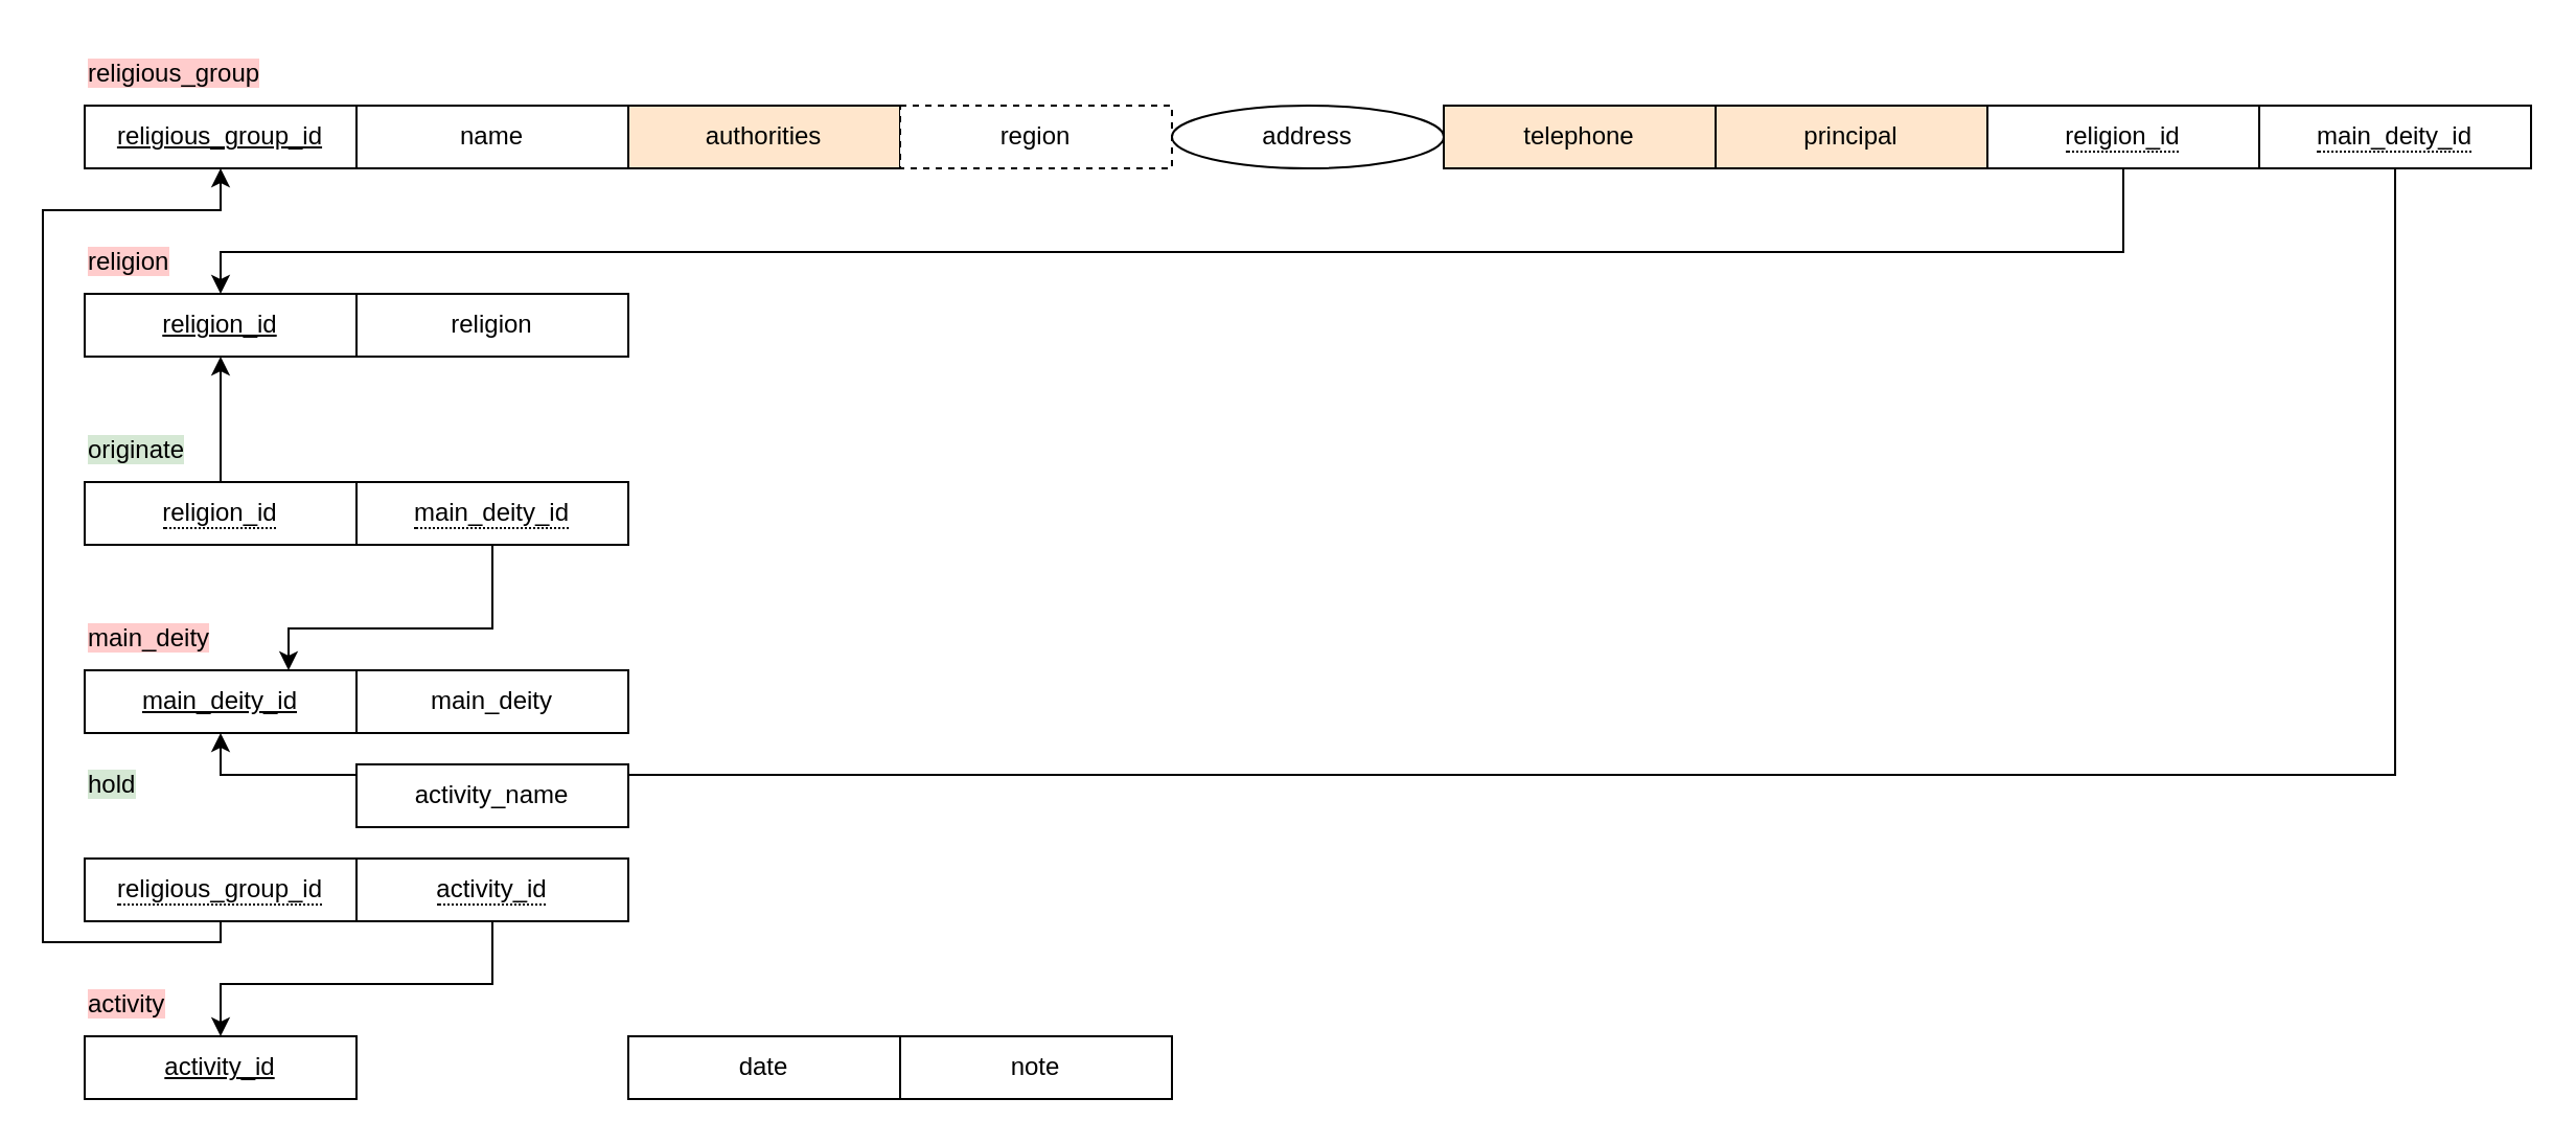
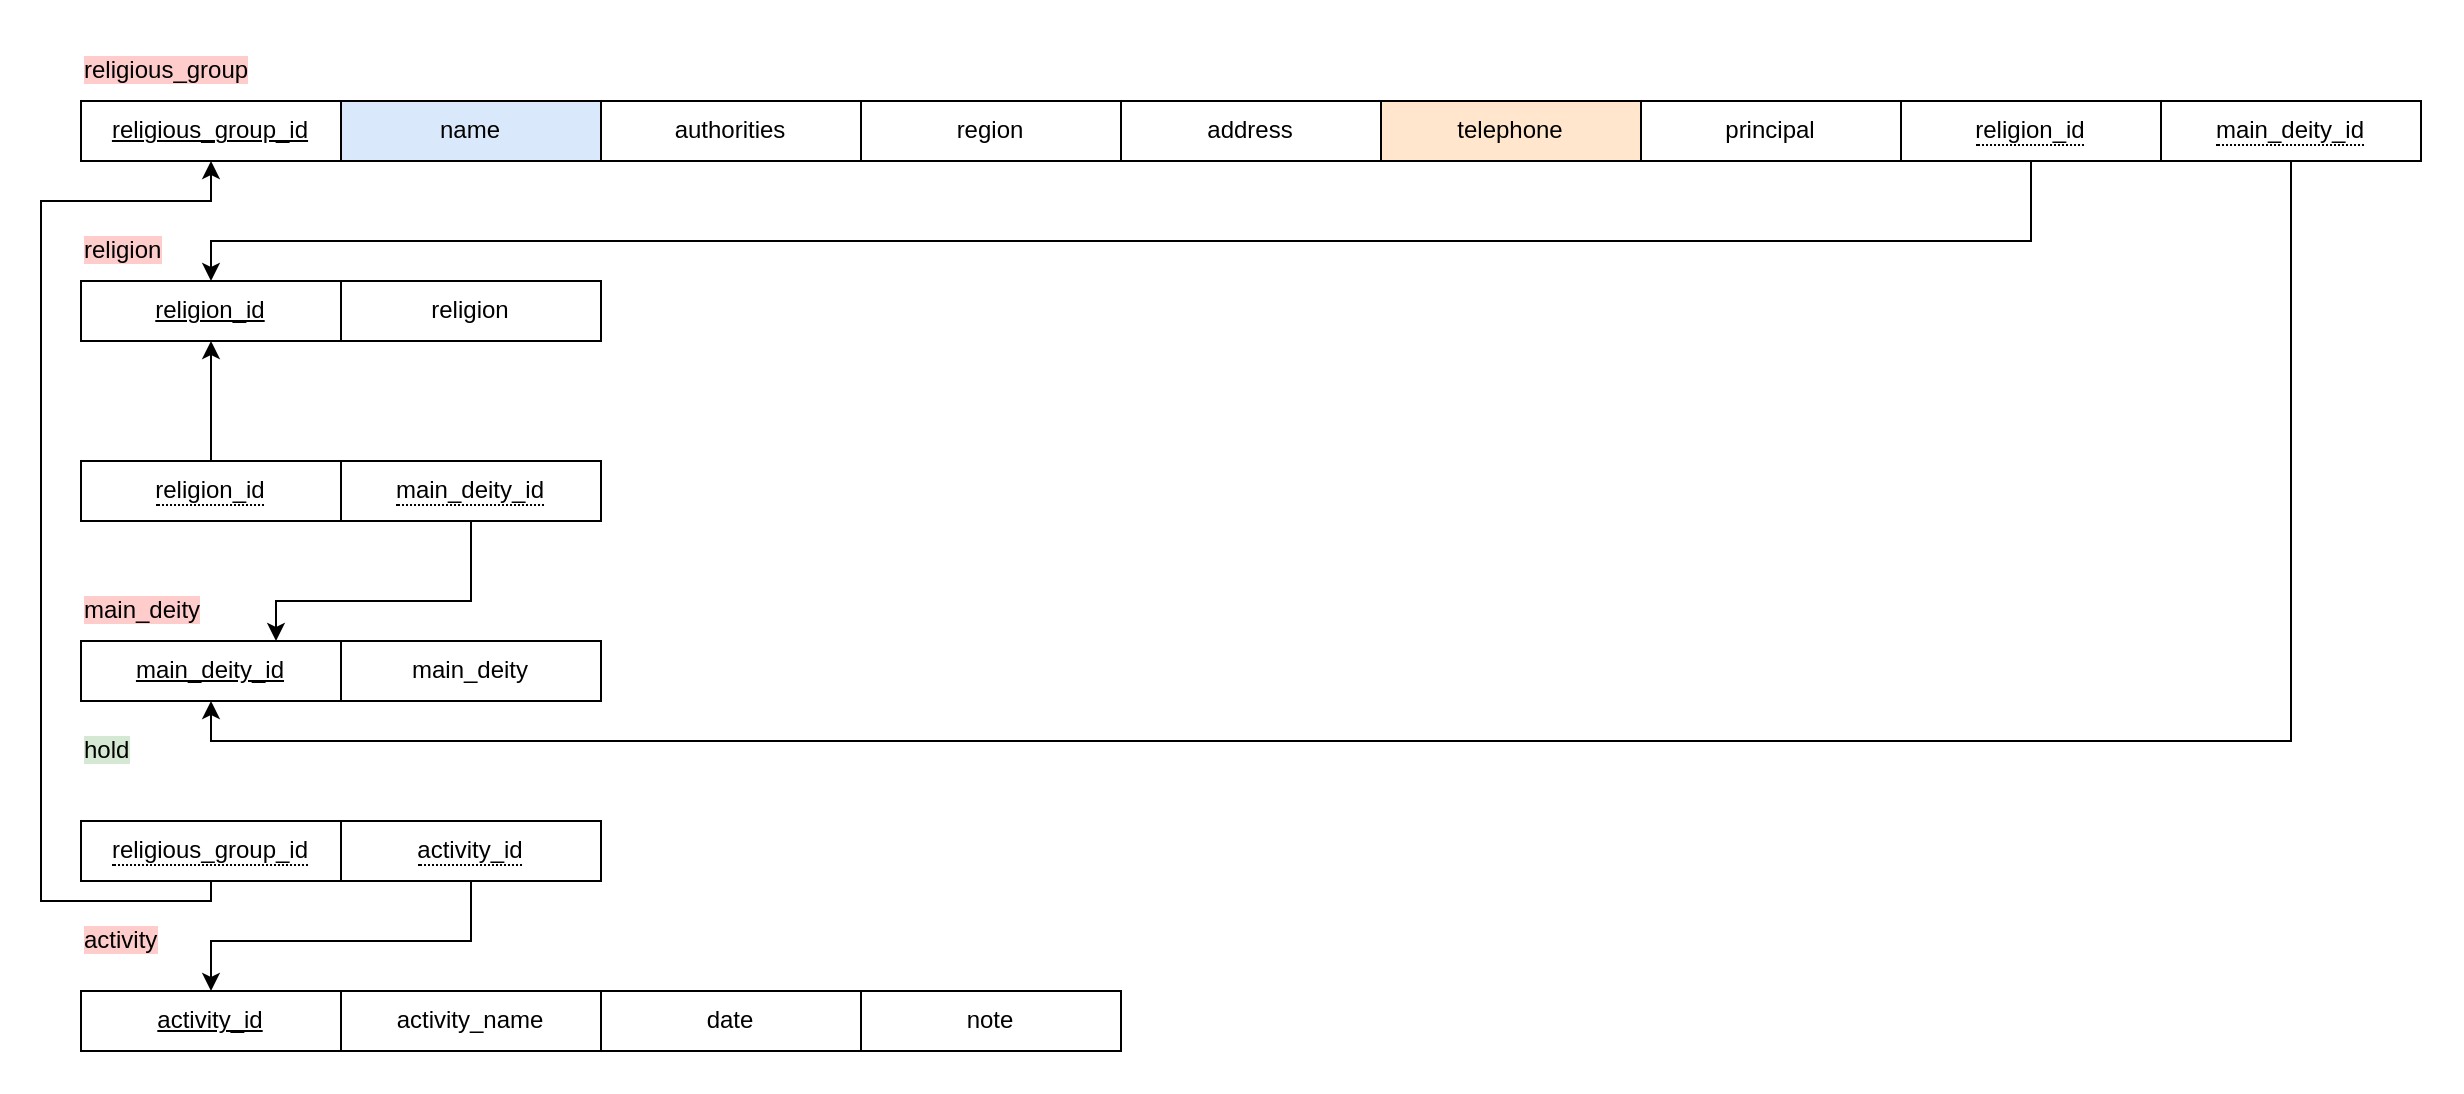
  <mxCell id="0" />
  <mxCell id="1" parent="0" />
  <mxCell id="2" value="&lt;span style=&quot;background-color: rgb(255, 204, 204);&quot;&gt;religious_group&lt;/span&gt;" style="text;html=1;align=left;verticalAlign=middle;resizable=0;points=[];autosize=1;" vertex="1" parent="1"><mxGeometry x="40" y="20" width="110" height="30" as="geometry" /></mxCell>
  <mxCell id="3" value="&lt;u&gt;religion_id&lt;/u&gt;" style="whiteSpace=wrap;html=1;align=center;" vertex="1" parent="1"><mxGeometry x="40" y="140" width="130" height="30" as="geometry" /></mxCell>
  <mxCell id="4" value="&lt;span style=&quot;background-color: rgb(255, 204, 204);&quot;&gt;religion&lt;/span&gt;" style="text;html=1;align=left;verticalAlign=middle;resizable=0;points=[];autosize=1;strokeColor=none;fillColor=none;" vertex="1" parent="1"><mxGeometry x="40" y="110" width="60" height="30" as="geometry" /></mxCell>
  <mxCell id="5" value="&lt;u&gt;religious_group_id&lt;/u&gt;" style="whiteSpace=wrap;html=1;align=center;" vertex="1" parent="1"><mxGeometry x="40" y="50" width="130" height="30" as="geometry" /></mxCell>
- <mxCell id="6" value="name" style="whiteSpace=wrap;html=1;align=center;" vertex="1" parent="1"><mxGeometry x="170" y="50" width="130" height="30" as="geometry" /></mxCell>
+ <mxCell id="6" value="name" style="whiteSpace=wrap;html=1;align=center;fillColor=#dae8fc;" vertex="1" parent="1"><mxGeometry x="170" y="50" width="130" height="30" as="geometry" /></mxCell>
  <mxCell id="7" value="telephone" style="whiteSpace=wrap;html=1;align=center;fillColor=#ffe6cc;" vertex="1" parent="1"><mxGeometry x="690" y="50" width="130" height="30" as="geometry" /></mxCell>
  <mxCell id="8" value="&lt;span style=&quot;background-color: rgb(255, 204, 204);&quot;&gt;main_deity&lt;/span&gt;" style="text;html=1;align=left;verticalAlign=middle;resizable=0;points=[];autosize=1;strokeColor=none;fillColor=none;" vertex="1" parent="1"><mxGeometry x="40" y="290" width="80" height="30" as="geometry" /></mxCell>
  <mxCell id="9" value="&lt;u&gt;main_deity_id&lt;/u&gt;" style="whiteSpace=wrap;html=1;align=center;" vertex="1" parent="1"><mxGeometry x="40" y="320" width="130" height="30" as="geometry" /></mxCell>
- <mxCell id="10" value="&lt;span style=&quot;background-color: rgb(255, 204, 204);&quot;&gt;activity&lt;/span&gt;" style="text;html=1;align=left;verticalAlign=middle;resizable=0;points=[];autosize=1;strokeColor=none;fillColor=none;" vertex="1" parent="1"><mxGeometry x="40" y="465" width="60" height="30" as="geometry" /></mxCell>
+ <mxCell id="10" value="&lt;span style=&quot;background-color: rgb(255, 204, 204);&quot;&gt;activity&lt;/span&gt;" style="text;html=1;align=left;verticalAlign=middle;resizable=0;points=[];autosize=1;strokeColor=none;fillColor=none;" vertex="1" parent="1"><mxGeometry x="40" y="455" width="60" height="30" as="geometry" /></mxCell>
  <mxCell id="11" value="&lt;u&gt;activity_id&lt;/u&gt;" style="whiteSpace=wrap;html=1;align=center;" vertex="1" parent="1"><mxGeometry x="40" y="495" width="130" height="30" as="geometry" /></mxCell>
  <mxCell id="12" value="date" style="whiteSpace=wrap;html=1;align=center;" vertex="1" parent="1"><mxGeometry x="300" y="495" width="130" height="30" as="geometry" /></mxCell>
  <mxCell id="13" value="&lt;span style=&quot;background-color: rgb(213, 232, 212);&quot;&gt;hold&lt;/span&gt;" style="text;html=1;align=left;verticalAlign=middle;resizable=0;points=[];autosize=1;strokeColor=none;fillColor=none;" vertex="1" parent="1"><mxGeometry x="40" y="360" width="50" height="30" as="geometry" /></mxCell>
- <mxCell id="14" value="&lt;span style=&quot;background-color: rgb(213, 232, 212);&quot;&gt;originate&lt;/span&gt;" style="text;html=1;align=left;verticalAlign=middle;resizable=0;points=[];autosize=1;strokeColor=none;fillColor=none;" vertex="1" parent="1"><mxGeometry x="40" y="200" width="70" height="30" as="geometry" /></mxCell>
- <mxCell id="15" value="principal" style="whiteSpace=wrap;html=1;align=center;fillColor=#ffe6cc;" vertex="1" parent="1"><mxGeometry x="820" y="50" width="130" height="30" as="geometry" /></mxCell>
- <mxCell id="16" value="authorities" style="whiteSpace=wrap;html=1;align=center;fillColor=#ffe6cc;" vertex="1" parent="1"><mxGeometry x="300" y="50" width="130" height="30" as="geometry" /></mxCell>
- <mxCell id="17" value="region" style="whiteSpace=wrap;html=1;align=center;dashed=1;" vertex="1" parent="1"><mxGeometry x="430" y="50" width="130" height="30" as="geometry" /></mxCell>
- <mxCell id="18" value="address" style="ellipse;whiteSpace=wrap;html=1;align=center;" vertex="1" parent="1"><mxGeometry x="560" y="50" width="130" height="30" as="geometry" /></mxCell>
+ <mxCell id="15" value="principal" style="whiteSpace=wrap;html=1;align=center;" vertex="1" parent="1"><mxGeometry x="820" y="50" width="130" height="30" as="geometry" /></mxCell>
+ <mxCell id="16" value="authorities" style="whiteSpace=wrap;html=1;align=center;" vertex="1" parent="1"><mxGeometry x="300" y="50" width="130" height="30" as="geometry" /></mxCell>
+ <mxCell id="17" value="region" style="whiteSpace=wrap;html=1;align=center;" vertex="1" parent="1"><mxGeometry x="430" y="50" width="130" height="30" as="geometry" /></mxCell>
+ <mxCell id="18" value="address" style="whiteSpace=wrap;html=1;align=center;" vertex="1" parent="1"><mxGeometry x="560" y="50" width="130" height="30" as="geometry" /></mxCell>
  <mxCell id="19" style="edgeStyle=orthogonalEdgeStyle;rounded=0;orthogonalLoop=1;jettySize=auto;html=1;exitX=0.5;exitY=1;exitDx=0;exitDy=0;entryX=0.5;entryY=0;entryDx=0;entryDy=0;" edge="1" parent="1" source="20" target="3"><mxGeometry relative="1" as="geometry"><Array as="points"><mxPoint x="1015" y="120" /><mxPoint x="105" y="120" /></Array></mxGeometry></mxCell>
  <mxCell id="20" value="&lt;span style=&quot;border-bottom: 1px dotted&quot;&gt;religion_id&lt;/span&gt;" style="whiteSpace=wrap;html=1;align=center;" vertex="1" parent="1"><mxGeometry x="950" y="50" width="130" height="30" as="geometry" /></mxCell>
  <mxCell id="21" style="edgeStyle=orthogonalEdgeStyle;rounded=0;orthogonalLoop=1;jettySize=auto;html=1;exitX=0.5;exitY=1;exitDx=0;exitDy=0;entryX=0.5;entryY=1;entryDx=0;entryDy=0;" edge="1" parent="1" source="22" target="9"><mxGeometry relative="1" as="geometry"><mxPoint x="70" y="370" as="targetPoint" /><Array as="points"><mxPoint x="1145" y="370" /><mxPoint x="105" y="370" /></Array></mxGeometry></mxCell>
  <mxCell id="22" value="&lt;span style=&quot;border-bottom: 1px dotted&quot;&gt;main_deity_id&lt;/span&gt;" style="whiteSpace=wrap;html=1;align=center;" vertex="1" parent="1"><mxGeometry x="1080" y="50" width="130" height="30" as="geometry" /></mxCell>
  <mxCell id="23" value="religion" style="whiteSpace=wrap;html=1;align=center;" vertex="1" parent="1"><mxGeometry x="170" y="140" width="130" height="30" as="geometry" /></mxCell>
  <mxCell id="24" style="edgeStyle=orthogonalEdgeStyle;rounded=0;orthogonalLoop=1;jettySize=auto;html=1;exitX=0.5;exitY=0;exitDx=0;exitDy=0;entryX=0.5;entryY=1;entryDx=0;entryDy=0;" edge="1" parent="1" source="25" target="3"><mxGeometry relative="1" as="geometry" /></mxCell>
  <mxCell id="25" value="&lt;span style=&quot;border-bottom: 1px dotted&quot;&gt;religion_id&lt;/span&gt;" style="whiteSpace=wrap;html=1;align=center;" vertex="1" parent="1"><mxGeometry x="40" y="230" width="130" height="30" as="geometry" /></mxCell>
  <mxCell id="26" style="edgeStyle=orthogonalEdgeStyle;rounded=0;orthogonalLoop=1;jettySize=auto;html=1;exitX=0.5;exitY=1;exitDx=0;exitDy=0;entryX=0.75;entryY=0;entryDx=0;entryDy=0;" edge="1" parent="1" source="27" target="9"><mxGeometry relative="1" as="geometry"><Array as="points"><mxPoint x="235" y="300" /><mxPoint x="138" y="300" /></Array></mxGeometry></mxCell>
  <mxCell id="27" value="&lt;span style=&quot;border-bottom: 1px dotted&quot;&gt;main_deity_id&lt;/span&gt;" style="whiteSpace=wrap;html=1;align=center;" vertex="1" parent="1"><mxGeometry x="170" y="230" width="130" height="30" as="geometry" /></mxCell>
  <mxCell id="28" value="main_deity" style="whiteSpace=wrap;html=1;align=center;" vertex="1" parent="1"><mxGeometry x="170" y="320" width="130" height="30" as="geometry" /></mxCell>
  <mxCell id="29" style="edgeStyle=orthogonalEdgeStyle;rounded=0;orthogonalLoop=1;jettySize=auto;html=1;exitX=0.5;exitY=1;exitDx=0;exitDy=0;entryX=0.5;entryY=1;entryDx=0;entryDy=0;" edge="1" parent="1" source="30" target="5"><mxGeometry relative="1" as="geometry"><Array as="points"><mxPoint x="105" y="450" /><mxPoint x="20" y="450" /><mxPoint x="20" y="100" /><mxPoint x="105" y="100" /></Array></mxGeometry></mxCell>
  <mxCell id="30" value="&lt;span style=&quot;border-bottom: 1px dotted&quot;&gt;religious_group_id&lt;/span&gt;" style="whiteSpace=wrap;html=1;align=center;" vertex="1" parent="1"><mxGeometry x="40" y="410" width="130" height="30" as="geometry" /></mxCell>
  <mxCell id="31" style="edgeStyle=orthogonalEdgeStyle;rounded=0;orthogonalLoop=1;jettySize=auto;html=1;exitX=0.5;exitY=1;exitDx=0;exitDy=0;entryX=0.5;entryY=0;entryDx=0;entryDy=0;" edge="1" parent="1" source="32" target="11"><mxGeometry relative="1" as="geometry"><Array as="points"><mxPoint x="235" y="470" /><mxPoint x="105" y="470" /></Array></mxGeometry></mxCell>
  <mxCell id="32" value="&lt;span style=&quot;border-bottom: 1px dotted&quot;&gt;activity_id&lt;/span&gt;" style="whiteSpace=wrap;html=1;align=center;" vertex="1" parent="1"><mxGeometry x="170" y="410" width="130" height="30" as="geometry" /></mxCell>
- <mxCell id="33" value="activity_name" style="whiteSpace=wrap;html=1;align=center;" vertex="1" parent="1"><mxGeometry x="170" y="365" width="130" height="30" as="geometry" /></mxCell>
+ <mxCell id="33" value="activity_name" style="whiteSpace=wrap;html=1;align=center;" vertex="1" parent="1"><mxGeometry x="170" y="495" width="130" height="30" as="geometry" /></mxCell>
  <mxCell id="34" value="note" style="whiteSpace=wrap;html=1;align=center;" vertex="1" parent="1"><mxGeometry x="430" y="495" width="130" height="30" as="geometry" /></mxCell>
